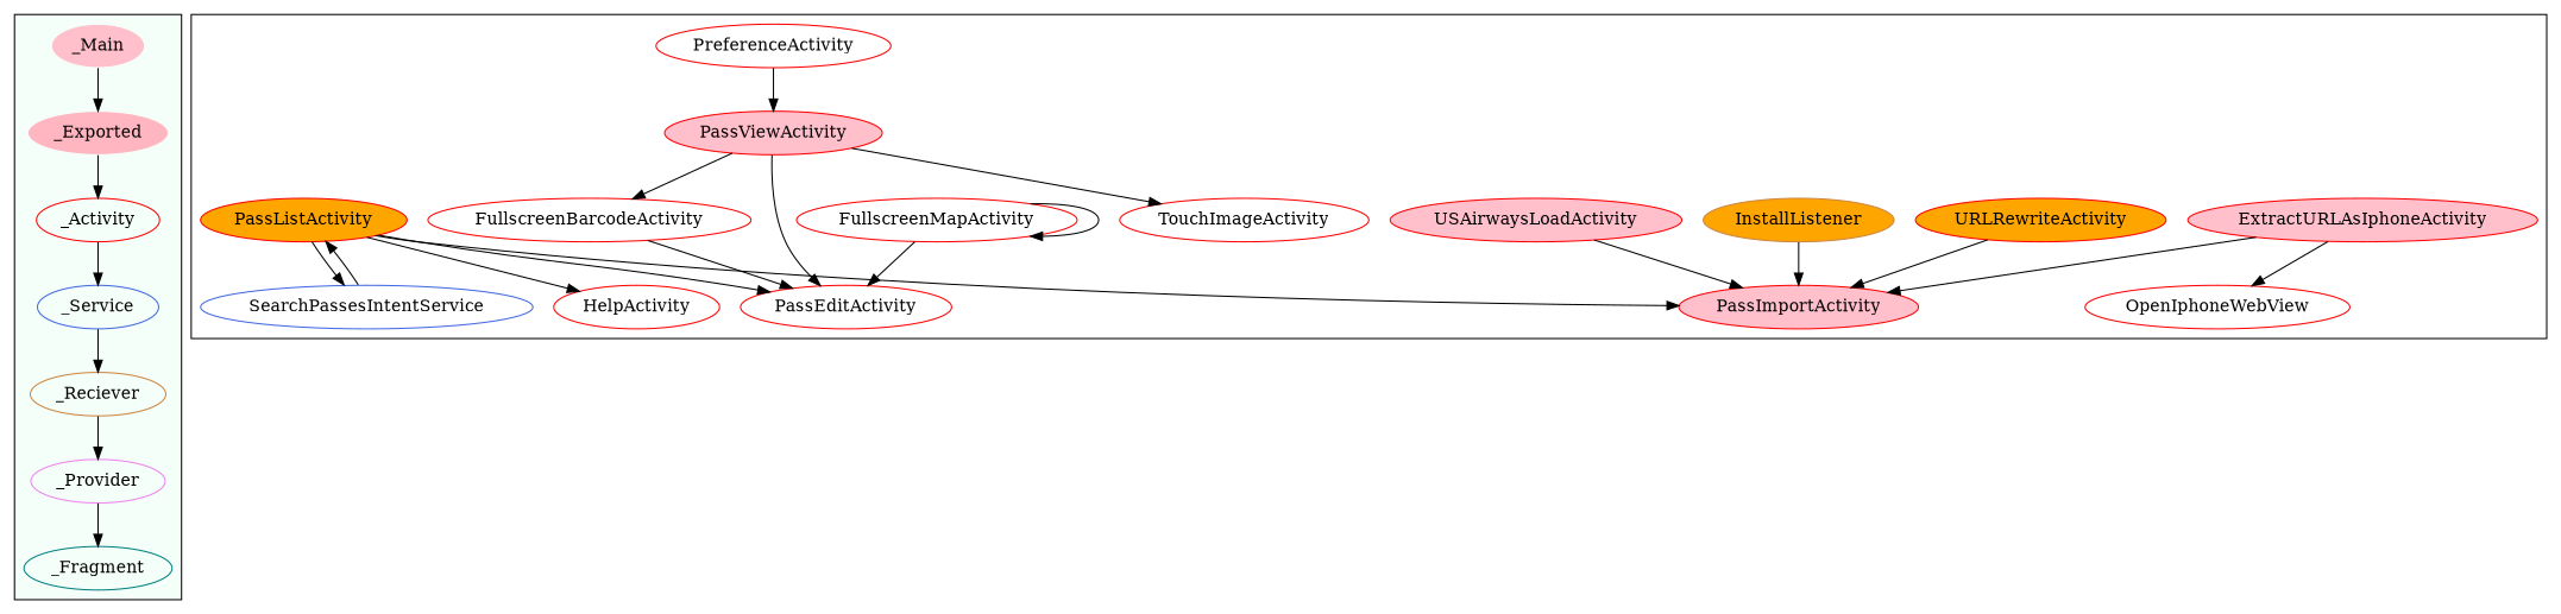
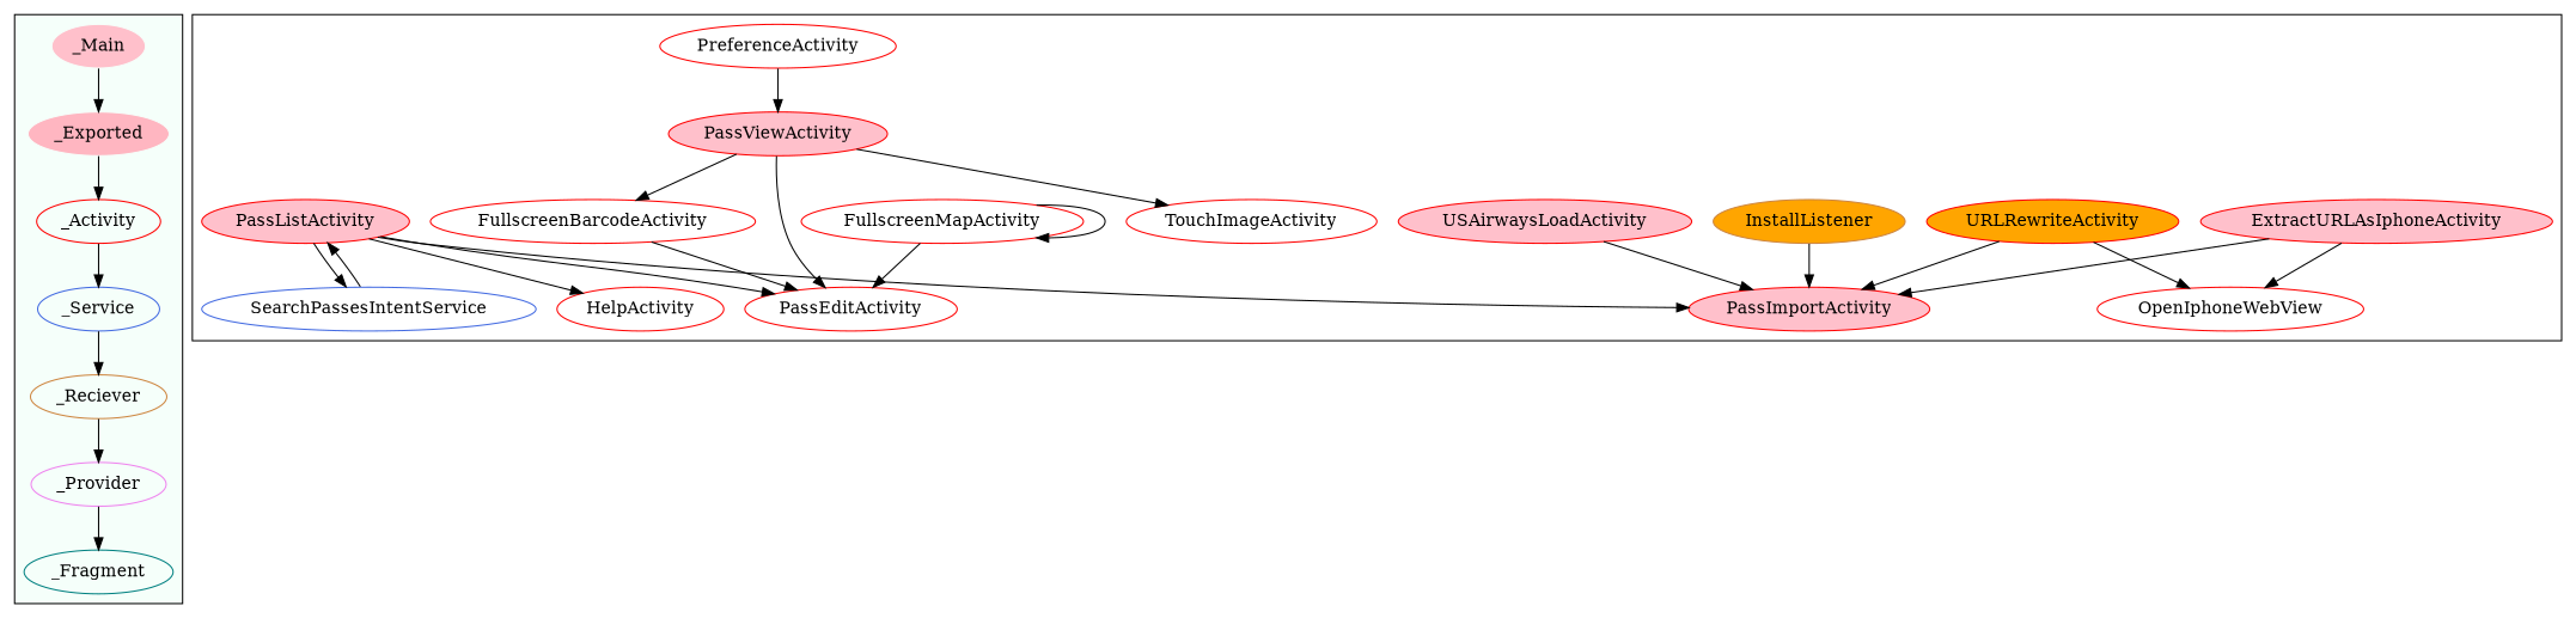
  digraph {
    node [color=red]
    _Activity
    _Service [color=royalblue]
    _Reciever [color=peru]
    _Provider [color=violet]
    _Fragment [color=teal]
    _Main [color=mintcream fillcolor=pink style=filled]
    _Exported [color=mintcream fillcolor=lightpink style=filled]
    FullscreenMapActivity
    PassEditActivity
    HelpActivity
    TouchImageActivity
    OpenIphoneWebView
    URLRewriteActivity [fillcolor=orange style=filled]
    PassImportActivity [fillcolor=pink style=filled]
    ExtractURLAsIphoneActivity [fillcolor=pink style=filled]
    USAirwaysLoadActivity [fillcolor=pink style=filled]
    PreferenceActivity
    PassViewActivity [fillcolor=pink style=filled]
    FullscreenBarcodeActivity
-   PassListActivity [fillcolor=orange style=filled]
+   PassListActivity [fillcolor=pink style=filled]
    SearchPassesIntentService [color=royalblue]
    InstallListener [color=peru fillcolor=orange style=filled]
    subgraph cluster_1 {
      bgcolor=mintcream
      _Activity
      _Service
      _Reciever
      _Provider
      _Fragment
      _Main
      _Exported
    }
    subgraph cluster_2 {
      FullscreenMapActivity
      PassEditActivity
      HelpActivity
      TouchImageActivity
      OpenIphoneWebView
      URLRewriteActivity
      PassImportActivity
      ExtractURLAsIphoneActivity
      USAirwaysLoadActivity
      PreferenceActivity
      PassViewActivity
      FullscreenBarcodeActivity
      PassListActivity
      SearchPassesIntentService
      InstallListener
    }
    _Activity -> _Service
    _Service -> _Reciever
    _Reciever -> _Provider
    _Provider -> _Fragment
    _Main -> _Exported
    _Exported -> _Activity
    FullscreenMapActivity -> FullscreenMapActivity
    FullscreenMapActivity -> PassEditActivity
+   URLRewriteActivity -> OpenIphoneWebView
    URLRewriteActivity -> PassImportActivity
    ExtractURLAsIphoneActivity -> OpenIphoneWebView
    ExtractURLAsIphoneActivity -> PassImportActivity
    USAirwaysLoadActivity -> PassImportActivity
    PreferenceActivity -> PassViewActivity
    PassViewActivity -> PassEditActivity
    PassViewActivity -> TouchImageActivity
    PassViewActivity -> FullscreenBarcodeActivity
    FullscreenBarcodeActivity -> PassEditActivity
    PassListActivity -> PassEditActivity
    PassListActivity -> HelpActivity
    PassListActivity -> PassImportActivity
    PassListActivity -> SearchPassesIntentService
    SearchPassesIntentService -> PassListActivity
    InstallListener -> PassImportActivity
  }
